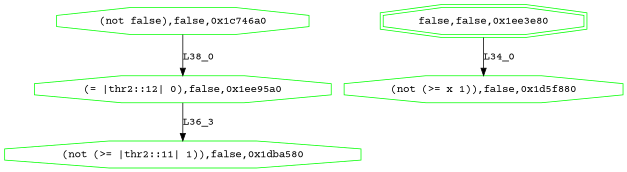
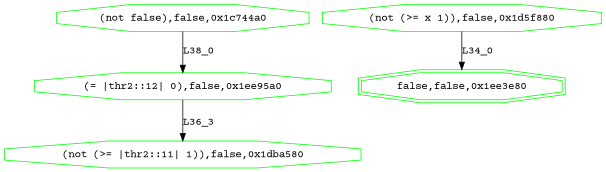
  digraph {
    fontname="Courier Prime"
    node [color=green fontname="Courier Prime" shape=octagon]
    edge [fontname="Courier Prime"]
-   n1 [label="(not false),false,0x1c746a0"]
+   n1 [label="(not false),false,0x1c744a0"]
    n2 [label="(= |thr2::12| 0),false,0x1ee95a0"]
    n3 [label="(not (>= |thr2::11| 1)),false,0x1dba580"]
    n4 [label="(not (>= x 1)),false,0x1d5f880"]
    n5 [label="false,false,0x1ee3e80" shape=doubleoctagon]
    n1 -> n2 [label=L38_0]
    n2 -> n3 [label=L36_3]
-   n5 -> n4 [label=L34_0]
+   n4 -> n5 [label=L34_0]
  }
